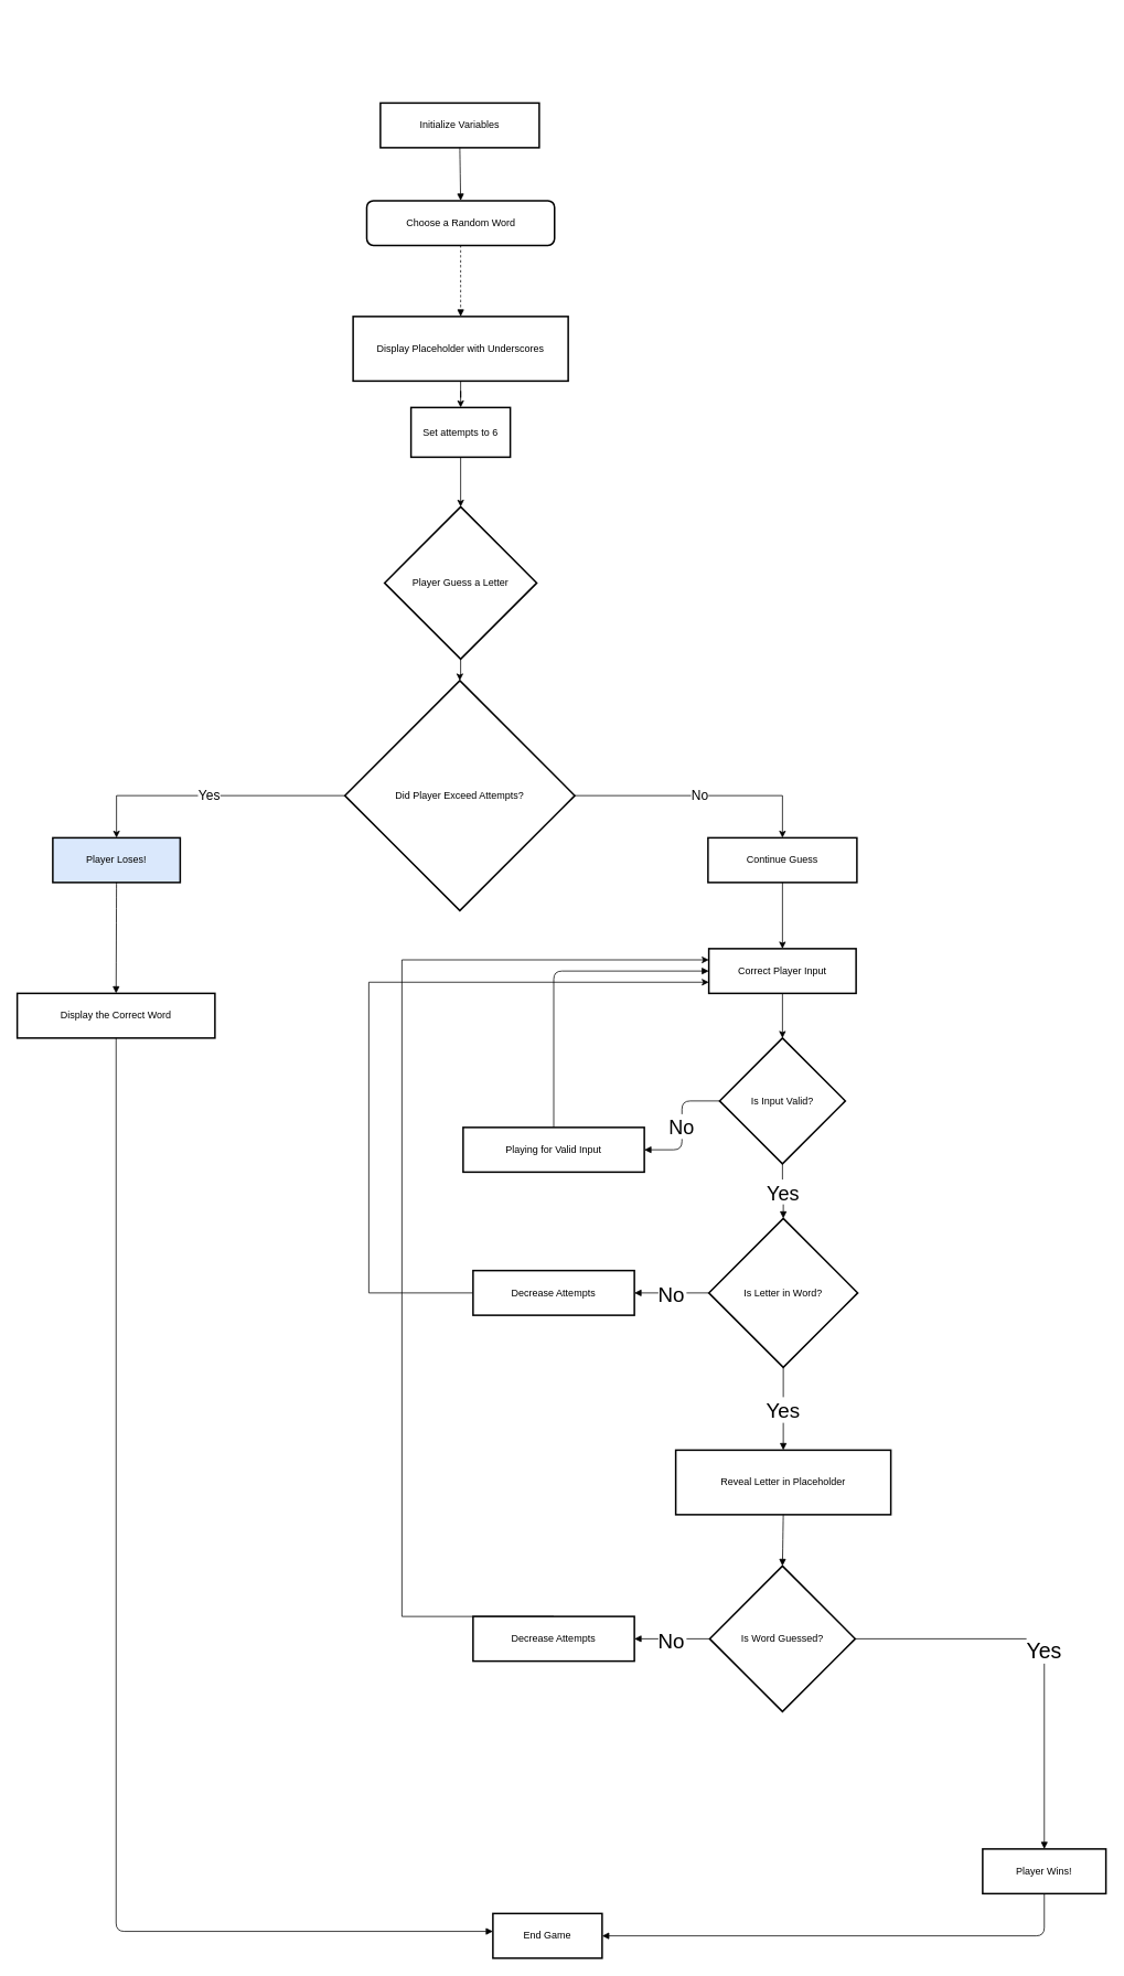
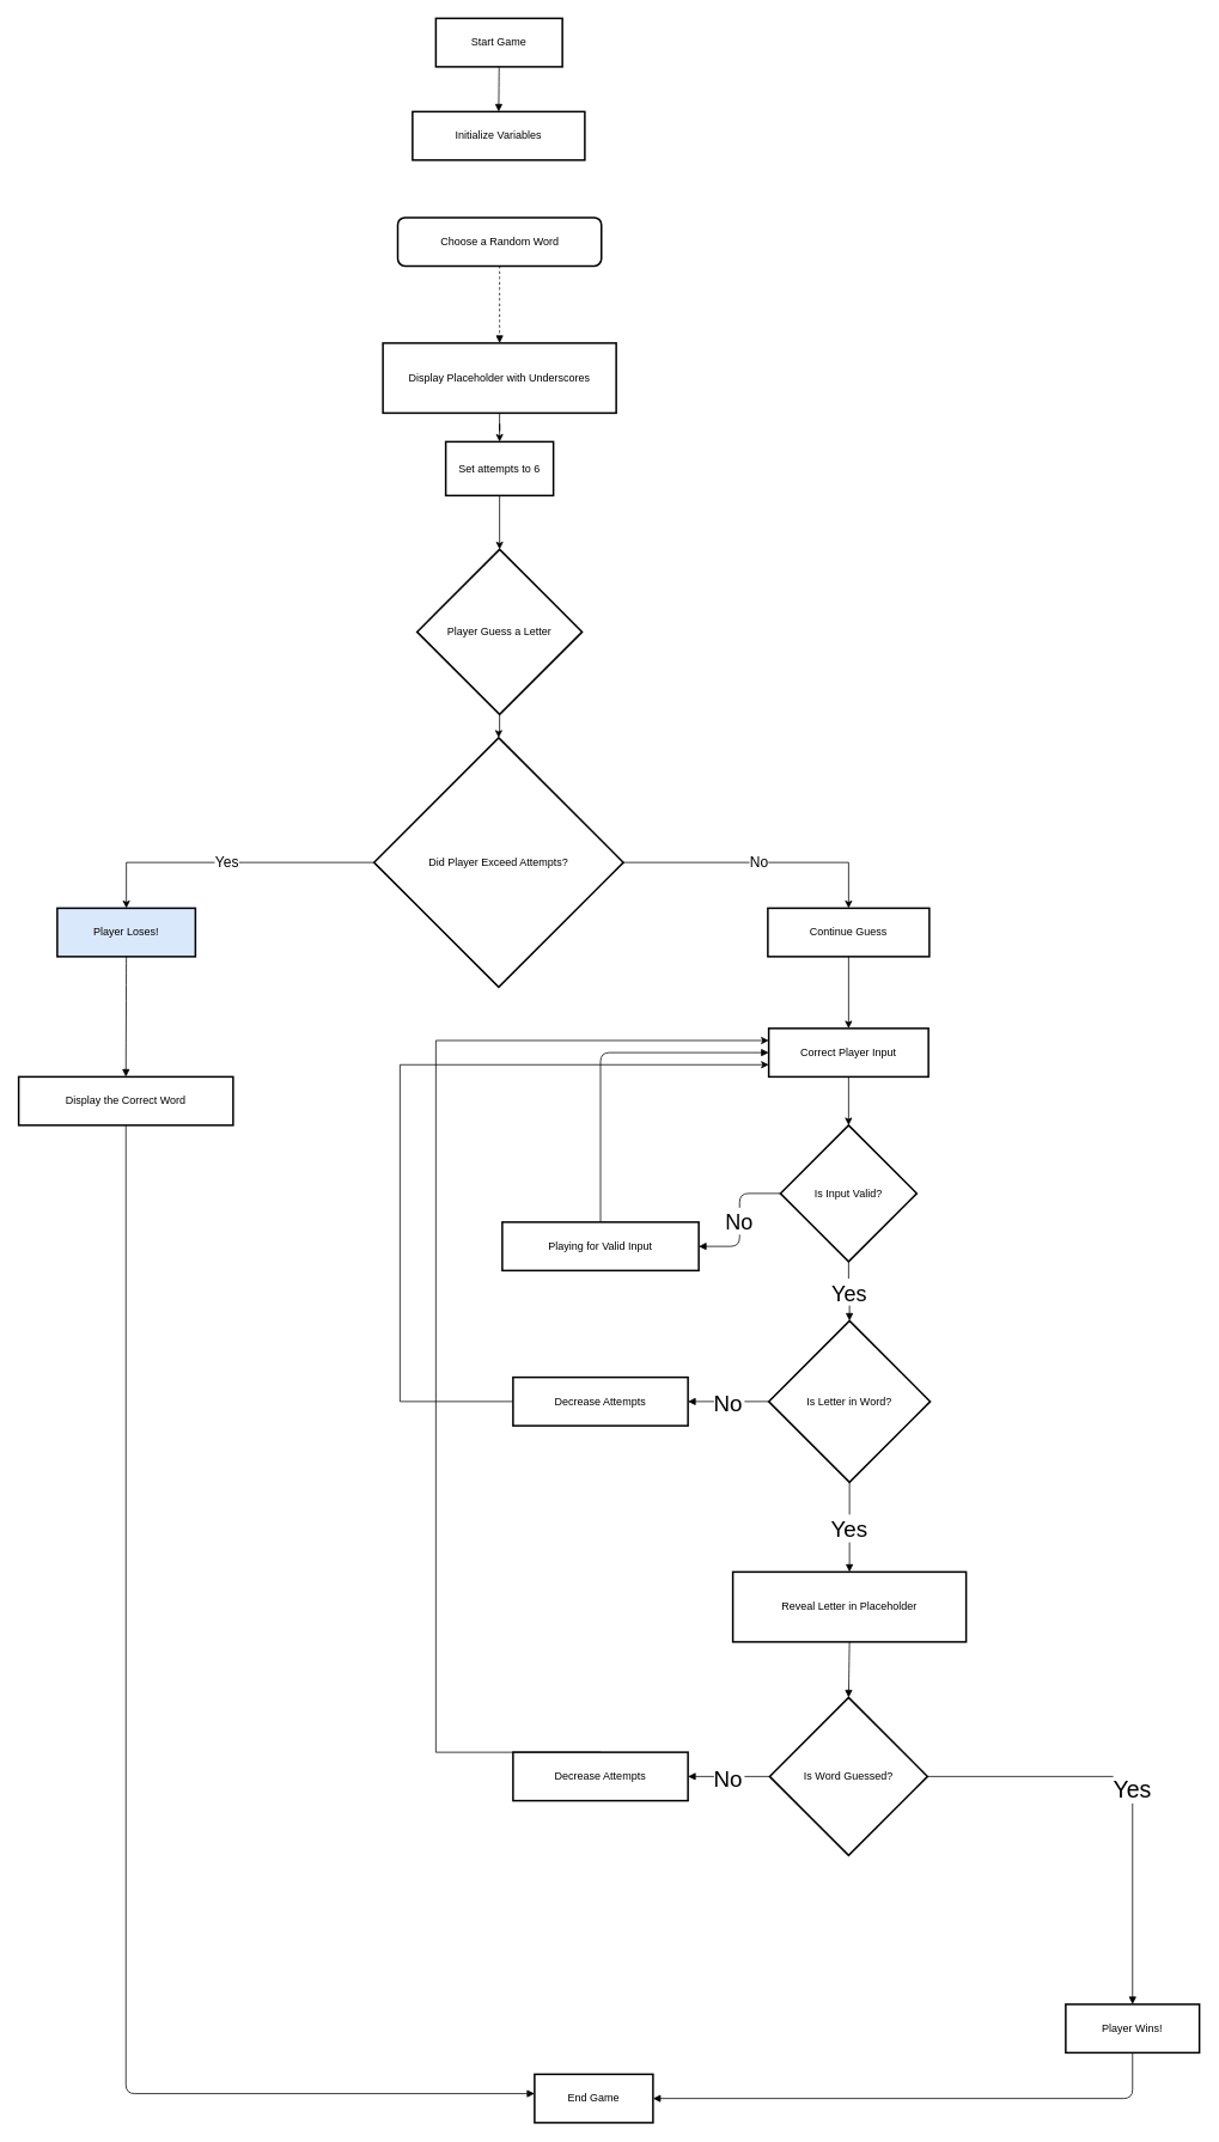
  <mxCell id="0" />
  <mxCell id="1" parent="0" />
+ <mxCell id="2" value="Start Game" style="whiteSpace=wrap;strokeWidth=2;" parent="1" vertex="1"><mxGeometry x="485" y="20" width="141" height="54" as="geometry" /></mxCell>
  <mxCell id="3" value="Initialize Variables" style="whiteSpace=wrap;strokeWidth=2;" parent="1" vertex="1"><mxGeometry x="459" y="124" width="192" height="54" as="geometry" /></mxCell>
  <mxCell id="4" value="Choose a Random Word" style="whiteSpace=wrap;strokeWidth=2;rounded=1;" parent="1" vertex="1"><mxGeometry x="442.5" y="242" width="227" height="54" as="geometry" /></mxCell>
  <mxCell id="5" value="" style="edgeStyle=orthogonalEdgeStyle;rounded=0;orthogonalLoop=1;jettySize=auto;html=1;" edge="1" parent="1" source="6" target="44"><mxGeometry relative="1" as="geometry" /></mxCell>
  <mxCell id="6" value="Display Placeholder with Underscores" style="whiteSpace=wrap;strokeWidth=2;" parent="1" vertex="1"><mxGeometry x="426" y="382" width="260" height="78" as="geometry" /></mxCell>
  <mxCell id="7" value="" style="edgeStyle=orthogonalEdgeStyle;rounded=0;orthogonalLoop=1;jettySize=auto;html=1;" edge="1" parent="1" source="8" target="23"><mxGeometry relative="1" as="geometry" /></mxCell>
  <mxCell id="8" value="Player Guess a Letter" style="rhombus;strokeWidth=2;whiteSpace=wrap;" parent="1" vertex="1"><mxGeometry x="464" y="612" width="184" height="184" as="geometry" /></mxCell>
  <mxCell id="9" value="" style="edgeStyle=orthogonalEdgeStyle;rounded=0;orthogonalLoop=1;jettySize=auto;html=1;" edge="1" parent="1" source="10" target="11"><mxGeometry relative="1" as="geometry" /></mxCell>
  <mxCell id="10" value="Correct Player Input" style="whiteSpace=wrap;strokeWidth=2;" parent="1" vertex="1"><mxGeometry x="856" y="1146" width="178" height="54" as="geometry" /></mxCell>
  <mxCell id="11" value="Is Input Valid?" style="rhombus;strokeWidth=2;whiteSpace=wrap;" parent="1" vertex="1"><mxGeometry x="869" y="1254" width="152" height="152" as="geometry" /></mxCell>
  <mxCell id="12" value="Is Letter in Word?" style="rhombus;strokeWidth=2;whiteSpace=wrap;" parent="1" vertex="1"><mxGeometry x="856" y="1472" width="180" height="180" as="geometry" /></mxCell>
  <mxCell id="13" value="Playing for Valid Input" style="whiteSpace=wrap;strokeWidth=2;" parent="1" vertex="1"><mxGeometry x="559" y="1362" width="219" height="54" as="geometry" /></mxCell>
  <mxCell id="14" value="Reveal Letter in Placeholder" style="whiteSpace=wrap;strokeWidth=2;" parent="1" vertex="1"><mxGeometry x="816" y="1752" width="260" height="78" as="geometry" /></mxCell>
  <mxCell id="15" value="Is Word Guessed?" style="rhombus;strokeWidth=2;whiteSpace=wrap;" parent="1" vertex="1"><mxGeometry x="857" y="1892" width="176" height="176" as="geometry" /></mxCell>
  <mxCell id="16" value="Player Wins!" style="whiteSpace=wrap;strokeWidth=2;" parent="1" vertex="1"><mxGeometry x="1187" y="2234" width="149" height="54" as="geometry" /></mxCell>
  <mxCell id="17" style="edgeStyle=orthogonalEdgeStyle;rounded=0;orthogonalLoop=1;jettySize=auto;html=1;exitX=0.5;exitY=0;exitDx=0;exitDy=0;entryX=0;entryY=0.25;entryDx=0;entryDy=0;" edge="1" parent="1" source="18" target="10"><mxGeometry relative="1" as="geometry"><Array as="points"><mxPoint x="485" y="1953" /><mxPoint x="485" y="1159" /></Array></mxGeometry></mxCell>
  <mxCell id="18" value="Decrease Attempts" style="whiteSpace=wrap;strokeWidth=2;" parent="1" vertex="1"><mxGeometry x="571" y="1953" width="195" height="54" as="geometry" /></mxCell>
  <mxCell id="19" value="" style="edgeStyle=orthogonalEdgeStyle;rounded=0;orthogonalLoop=1;jettySize=auto;html=1;entryX=0;entryY=0.75;entryDx=0;entryDy=0;" edge="1" parent="1" source="20" target="10"><mxGeometry relative="1" as="geometry"><mxPoint x="835" y="1172" as="targetPoint" /><Array as="points"><mxPoint x="445" y="1562" /><mxPoint x="445" y="1187" /><mxPoint x="856" y="1187" /></Array></mxGeometry></mxCell>
  <mxCell id="20" value="Decrease Attempts" style="whiteSpace=wrap;strokeWidth=2;" parent="1" vertex="1"><mxGeometry x="571" y="1535" width="195" height="54" as="geometry" /></mxCell>
  <mxCell id="21" value="&lt;font size=&quot;3&quot;&gt;Yes&lt;/font&gt;" style="edgeStyle=orthogonalEdgeStyle;rounded=0;orthogonalLoop=1;jettySize=auto;html=1;entryX=0.5;entryY=0;entryDx=0;entryDy=0;" edge="1" parent="1" source="23" target="24"><mxGeometry relative="1" as="geometry"><mxPoint x="336" y="961" as="targetPoint" /></mxGeometry></mxCell>
  <mxCell id="22" value="&lt;font size=&quot;3&quot;&gt;No&lt;/font&gt;" style="edgeStyle=orthogonalEdgeStyle;rounded=0;orthogonalLoop=1;jettySize=auto;html=1;exitX=1;exitY=0.5;exitDx=0;exitDy=0;entryX=0.5;entryY=0;entryDx=0;entryDy=0;" edge="1" parent="1" source="23" target="26"><mxGeometry relative="1" as="geometry"><mxPoint x="956" y="1082" as="sourcePoint" /></mxGeometry></mxCell>
  <mxCell id="23" value="Did Player Exceed Attempts?" style="rhombus;strokeWidth=2;whiteSpace=wrap;" parent="1" vertex="1"><mxGeometry x="416" y="822" width="278" height="278" as="geometry" /></mxCell>
  <mxCell id="24" value="Player Loses!" style="whiteSpace=wrap;strokeWidth=2;fillColor=#dae8fc;" parent="1" vertex="1"><mxGeometry x="63" y="1012" width="154" height="54" as="geometry" /></mxCell>
  <mxCell id="25" value="" style="edgeStyle=orthogonalEdgeStyle;rounded=0;orthogonalLoop=1;jettySize=auto;html=1;" edge="1" parent="1" source="26" target="10"><mxGeometry relative="1" as="geometry" /></mxCell>
  <mxCell id="26" value="Continue Guess" style="whiteSpace=wrap;strokeWidth=2;" parent="1" vertex="1"><mxGeometry x="855" y="1012" width="180" height="54" as="geometry" /></mxCell>
  <mxCell id="27" value="Display the Correct Word" style="whiteSpace=wrap;strokeWidth=2;" parent="1" vertex="1"><mxGeometry x="20" y="1200" width="239" height="54" as="geometry" /></mxCell>
  <mxCell id="28" value="End Game" style="whiteSpace=wrap;strokeWidth=2;" parent="1" vertex="1"><mxGeometry x="595" y="2312" width="132" height="54" as="geometry" /></mxCell>
- <mxCell id="30" value="" style="curved=1;startArrow=none;endArrow=block;exitX=0.5;exitY=1;entryX=0.5;entryY=0;" parent="1" source="3" target="4" edge="1"><mxGeometry relative="1" as="geometry"><Array as="points" /></mxGeometry></mxCell>
+ <mxCell id="29" value="" style="curved=1;startArrow=none;endArrow=block;exitX=0.5;exitY=1;entryX=0.5;entryY=0;" parent="1" source="2" target="3" edge="1"><mxGeometry relative="1" as="geometry"><Array as="points" /></mxGeometry></mxCell>
  <mxCell id="31" value="" style="curved=1;startArrow=none;endArrow=block;exitX=0.5;exitY=1;entryX=0.5;entryY=0;dashed=1;" parent="1" source="4" target="6" edge="1"><mxGeometry relative="1" as="geometry"><Array as="points" /></mxGeometry></mxCell>
  <mxCell id="32" value="Yes" style="startArrow=none;endArrow=block;exitX=0.5;exitY=1;entryX=0.5;entryY=0;edgeStyle=orthogonalEdgeStyle;exitDx=0;exitDy=0;fontSize=24;entryDx=0;entryDy=0;" parent="1" source="11" target="12" edge="1"><mxGeometry relative="1" as="geometry" /></mxCell>
  <mxCell id="33" value="No" style="startArrow=none;endArrow=block;exitX=0;exitY=0.5;entryX=1;entryY=0.5;edgeStyle=orthogonalEdgeStyle;fontSize=24;exitDx=0;exitDy=0;entryDx=0;entryDy=0;" parent="1" source="11" target="13" edge="1"><mxGeometry relative="1" as="geometry" /></mxCell>
  <mxCell id="34" value="" style="startArrow=none;endArrow=block;exitX=0.5;exitY=0;entryX=0;entryY=0.5;edgeStyle=orthogonalEdgeStyle;entryDx=0;entryDy=0;exitDx=0;exitDy=0;" parent="1" source="13" target="10" edge="1"><mxGeometry relative="1" as="geometry" /></mxCell>
  <mxCell id="35" value="Yes" style="startArrow=none;endArrow=block;entryX=0.5;entryY=0;edgeStyle=orthogonalEdgeStyle;fontSize=25;exitX=0.5;exitY=1;exitDx=0;exitDy=0;" parent="1" source="12" target="14" edge="1"><mxGeometry relative="1" as="geometry"><mxPoint x="945" y="1662" as="sourcePoint" /></mxGeometry></mxCell>
  <mxCell id="36" value="" style="curved=1;startArrow=none;endArrow=block;exitX=0.5;exitY=1;entryX=0.5;entryY=0;" parent="1" source="14" target="15" edge="1"><mxGeometry relative="1" as="geometry"><Array as="points" /></mxGeometry></mxCell>
  <mxCell id="37" value="Yes" style="startArrow=none;endArrow=block;exitX=1;exitY=0.5;entryX=0.5;entryY=0;edgeStyle=orthogonalEdgeStyle;exitDx=0;exitDy=0;fontSize=26;" parent="1" source="15" target="16" edge="1"><mxGeometry relative="1" as="geometry" /></mxCell>
  <mxCell id="38" value="No" style="startArrow=none;endArrow=block;exitX=0;exitY=0.5;entryX=1;entryY=0.5;edgeStyle=orthogonalEdgeStyle;exitDx=0;exitDy=0;entryDx=0;entryDy=0;fontSize=25;" parent="1" source="15" target="18" edge="1"><mxGeometry relative="1" as="geometry" /></mxCell>
  <mxCell id="39" value="No" style="startArrow=none;endArrow=block;exitX=0;exitY=0.5;entryX=1;entryY=0.5;edgeStyle=orthogonalEdgeStyle;exitDx=0;exitDy=0;fontSize=25;entryDx=0;entryDy=0;" parent="1" source="12" target="20" edge="1"><mxGeometry relative="1" as="geometry" /></mxCell>
  <mxCell id="40" value="" style="curved=1;startArrow=none;endArrow=block;exitX=0.5;exitY=1;entryX=0.5;entryY=0;" parent="1" source="24" target="27" edge="1"><mxGeometry relative="1" as="geometry"><Array as="points" /></mxGeometry></mxCell>
  <mxCell id="41" value="" style="startArrow=none;endArrow=block;exitX=0.5;exitY=1;entryX=0;entryY=0.4;edgeStyle=orthogonalEdgeStyle;" parent="1" source="27" target="28" edge="1"><mxGeometry relative="1" as="geometry" /></mxCell>
  <mxCell id="42" value="" style="startArrow=none;endArrow=block;exitX=0.5;exitY=1;entryX=1;entryY=0.5;edgeStyle=orthogonalEdgeStyle;entryDx=0;entryDy=0;" parent="1" source="16" target="28" edge="1"><mxGeometry relative="1" as="geometry" /></mxCell>
  <mxCell id="43" value="" style="edgeStyle=orthogonalEdgeStyle;rounded=0;orthogonalLoop=1;jettySize=auto;html=1;" edge="1" parent="1" source="44" target="8"><mxGeometry relative="1" as="geometry" /></mxCell>
  <mxCell id="44" value="Set attempts to 6" style="whiteSpace=wrap;html=1;strokeWidth=2;" vertex="1" parent="1"><mxGeometry x="496" y="492" width="120" height="60" as="geometry" /></mxCell>
